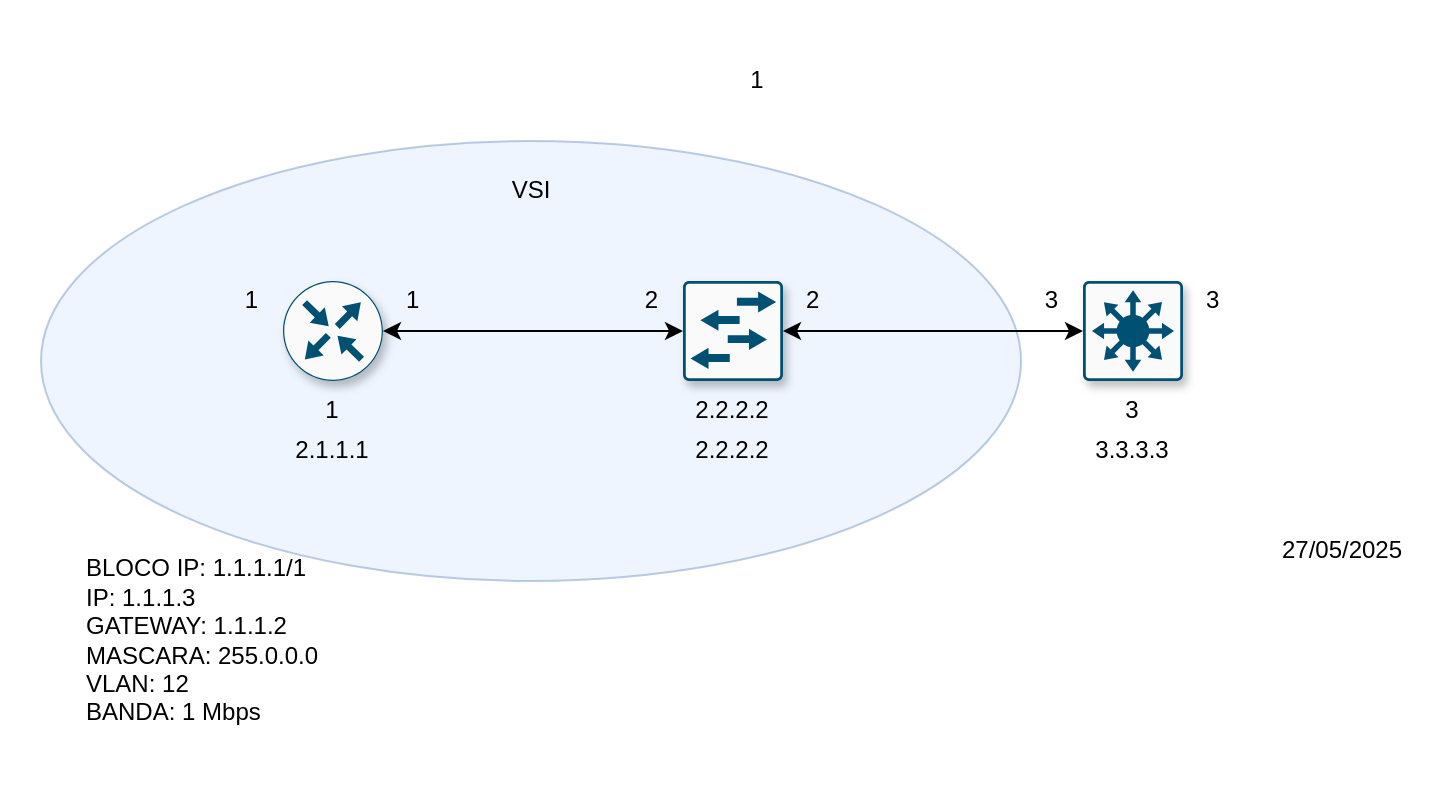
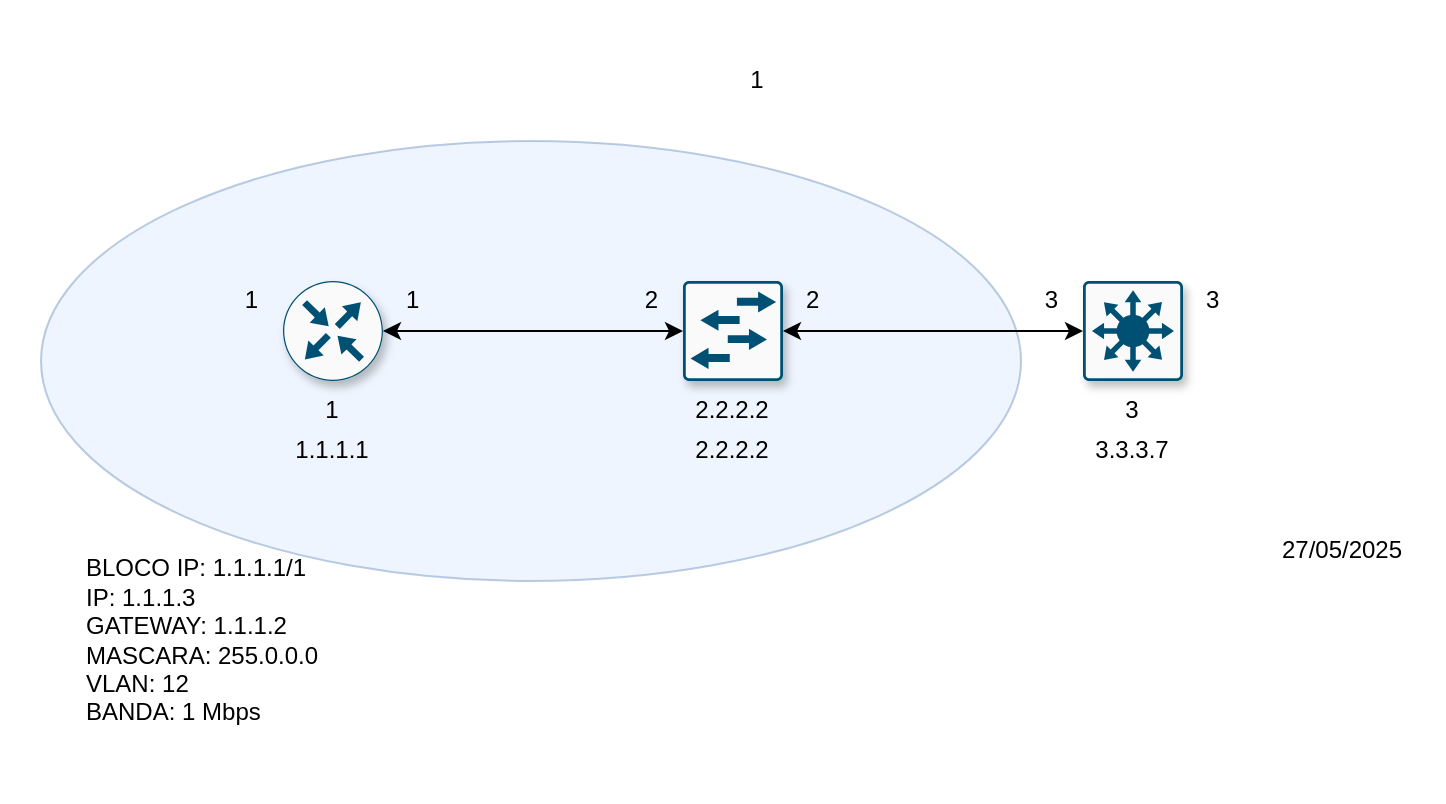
  <mxCell id="0" />
  <mxCell id="1" parent="0" />
  <mxCell id="2" value="" style="ellipse;whiteSpace=wrap;html=1;textShadow=0;labelBorderColor=none;labelBackgroundColor=none;opacity=45;fillColor=#dae8fc;strokeColor=#6c8ebf;" vertex="1" parent="1"><mxGeometry x="20" y="70" width="490" height="220" as="geometry" /></mxCell>
- <mxCell id="3" value="VSI" style="text;html=1;align=center;verticalAlign=middle;whiteSpace=wrap;rounded=0;" vertex="1" parent="1"><mxGeometry x="218" y="80" width="95" height="30" as="geometry" /></mxCell>
  <mxCell id="4" value="1" style="text;html=1;align=right;verticalAlign=middle;whiteSpace=wrap;rounded=0;" parent="1" vertex="1"><mxGeometry x="41" y="135" width="90" height="30" as="geometry" /></mxCell>
  <mxCell id="5" value="1" style="text;html=1;align=left;verticalAlign=middle;whiteSpace=wrap;rounded=0;" parent="1" vertex="1"><mxGeometry x="201" y="135" width="90" height="30" as="geometry" /></mxCell>
  <mxCell id="6" value="" style="sketch=0;points=[[0.5,0,0],[1,0.5,0],[0.5,1,0],[0,0.5,0],[0.145,0.145,0],[0.856,0.145,0],[0.855,0.856,0],[0.145,0.855,0]];verticalLabelPosition=bottom;html=1;verticalAlign=top;aspect=fixed;align=center;pointerEvents=1;shape=mxgraph.cisco19.rect;prIcon=router;fillColor=#FAFAFA;strokeColor=#005073;shadow=1;" parent="1" vertex="1"><mxGeometry x="141" y="140" width="50" height="50" as="geometry" /></mxCell>
  <mxCell id="7" value="1" style="text;html=1;align=center;verticalAlign=middle;whiteSpace=wrap;rounded=0;" vertex="1" parent="1"><mxGeometry x="56" y="190" width="220" height="30" as="geometry" /></mxCell>
- <mxCell id="8" value="2.1.1.1" style="text;html=1;align=center;verticalAlign=middle;whiteSpace=wrap;rounded=0;" vertex="1" parent="1"><mxGeometry x="56" y="210" width="220" height="30" as="geometry" /></mxCell>
+ <mxCell id="8" value="1.1.1.1" style="text;html=1;align=center;verticalAlign=middle;whiteSpace=wrap;rounded=0;" vertex="1" parent="1"><mxGeometry x="56" y="210" width="220" height="30" as="geometry" /></mxCell>
  <mxCell id="9" value="2" style="text;html=1;align=left;verticalAlign=middle;whiteSpace=wrap;rounded=0;" parent="1" vertex="1"><mxGeometry x="401" y="135" width="90" height="30" as="geometry" /></mxCell>
  <mxCell id="10" value="" style="sketch=0;points=[[0.015,0.015,0],[0.985,0.015,0],[0.985,0.985,0],[0.015,0.985,0],[0.25,0,0],[0.5,0,0],[0.75,0,0],[1,0.25,0],[1,0.5,0],[1,0.75,0],[0.75,1,0],[0.5,1,0],[0.25,1,0],[0,0.75,0],[0,0.5,0],[0,0.25,0]];verticalLabelPosition=bottom;html=1;verticalAlign=top;aspect=fixed;align=center;pointerEvents=1;shape=mxgraph.cisco19.rect;prIcon=l2_switch;fillColor=#FAFAFA;strokeColor=#005073;shadow=1;" parent="1" vertex="1"><mxGeometry x="341" y="140" width="50" height="50" as="geometry" /></mxCell>
  <mxCell id="11" value="2" style="text;html=1;align=right;verticalAlign=middle;whiteSpace=wrap;rounded=0;" parent="1" vertex="1"><mxGeometry x="241" y="135" width="90" height="30" as="geometry" /></mxCell>
  <mxCell id="12" value="2.2.2.2" style="text;html=1;align=center;verticalAlign=middle;whiteSpace=wrap;rounded=0;" vertex="1" parent="1"><mxGeometry x="256" y="190" width="220" height="30" as="geometry" /></mxCell>
  <mxCell id="13" value="2.2.2.2" style="text;html=1;align=center;verticalAlign=middle;whiteSpace=wrap;rounded=0;" vertex="1" parent="1"><mxGeometry x="256" y="210" width="220" height="30" as="geometry" /></mxCell>
  <mxCell id="14" value="3" style="text;html=1;align=right;verticalAlign=middle;whiteSpace=wrap;rounded=0;" parent="1" vertex="1"><mxGeometry x="441" y="135" width="90" height="30" as="geometry" /></mxCell>
  <mxCell id="15" value="3" style="text;html=1;align=left;verticalAlign=middle;whiteSpace=wrap;rounded=0;" parent="1" vertex="1"><mxGeometry x="601" y="135" width="90" height="30" as="geometry" /></mxCell>
  <mxCell id="16" value="" style="sketch=0;points=[[0.015,0.015,0],[0.985,0.015,0],[0.985,0.985,0],[0.015,0.985,0],[0.25,0,0],[0.5,0,0],[0.75,0,0],[1,0.25,0],[1,0.5,0],[1,0.75,0],[0.75,1,0],[0.5,1,0],[0.25,1,0],[0,0.75,0],[0,0.5,0],[0,0.25,0]];verticalLabelPosition=bottom;html=1;verticalAlign=top;aspect=fixed;align=center;pointerEvents=1;shape=mxgraph.cisco19.rect;prIcon=l3_switch;fillColor=#FAFAFA;strokeColor=#005073;shadow=1;" parent="1" vertex="1"><mxGeometry x="541" y="140" width="50" height="50" as="geometry" /></mxCell>
  <mxCell id="17" value="3" style="text;html=1;align=center;verticalAlign=middle;whiteSpace=wrap;rounded=0;" vertex="1" parent="1"><mxGeometry x="456" y="190" width="220" height="30" as="geometry" /></mxCell>
- <mxCell id="18" value="3.3.3.3" style="text;html=1;align=center;verticalAlign=middle;whiteSpace=wrap;rounded=0;" vertex="1" parent="1"><mxGeometry x="456" y="210" width="220" height="30" as="geometry" /></mxCell>
+ <mxCell id="18" value="3.3.3.7" style="text;html=1;align=center;verticalAlign=middle;whiteSpace=wrap;rounded=0;" vertex="1" parent="1"><mxGeometry x="456" y="210" width="220" height="30" as="geometry" /></mxCell>
  <mxCell id="19" style="edgeStyle=orthogonalEdgeStyle;rounded=0;orthogonalLoop=1;jettySize=auto;html=1;exitX=1;exitY=0.5;exitDx=0;exitDy=0;exitPerimeter=0;entryX=0;entryY=0.5;entryDx=0;entryDy=0;entryPerimeter=0;startArrow=classic;startFill=1;" edge="1" parent="1" source="6" target="10"><mxGeometry relative="1" as="geometry" /></mxCell>
  <mxCell id="20" style="edgeStyle=orthogonalEdgeStyle;rounded=0;orthogonalLoop=1;jettySize=auto;html=1;exitX=1;exitY=0.5;exitDx=0;exitDy=0;exitPerimeter=0;entryX=0;entryY=0.5;entryDx=0;entryDy=0;entryPerimeter=0;startArrow=classic;startFill=1;" edge="1" parent="1" source="10" target="16"><mxGeometry relative="1" as="geometry" /></mxCell>
  <mxCell id="21" value="27/05/2025" style="text;html=1;align=center;verticalAlign=middle;whiteSpace=wrap;rounded=0;" vertex="1" parent="1"><mxGeometry x="641" y="260" width="60" height="30" as="geometry" /></mxCell>
  <mxCell id="22" value="&lt;div&gt;BLOCO IP: 1.1.1.1/1&amp;nbsp;&amp;nbsp;&lt;/div&gt;&lt;div&gt;IP: 1.1.1.3&amp;nbsp;&lt;/div&gt;&lt;div&gt;GATEWAY: 1.1.1.2&amp;nbsp;&lt;/div&gt;&lt;div&gt;MASCARA: 255.0.0.0&lt;/div&gt;&lt;div&gt;VLAN: 12&amp;nbsp;&lt;/div&gt;&lt;div&gt;BANDA: 1 Mbps&lt;/div&gt;" style="text;html=1;align=left;verticalAlign=middle;whiteSpace=wrap;rounded=0;" parent="1" vertex="1"><mxGeometry x="41" y="260" width="260" height="120" as="geometry" /></mxCell>
  <mxCell id="23" value="1" style="text;html=1;align=center;verticalAlign=middle;rounded=0;labelBackgroundColor=none;textShadow=0;whiteSpace=wrap;strokeColor=light-dark(#ffffff, #a9b8c7);" parent="1" vertex="1"><mxGeometry x="141" y="20" width="475" height="40" as="geometry" /></mxCell>
